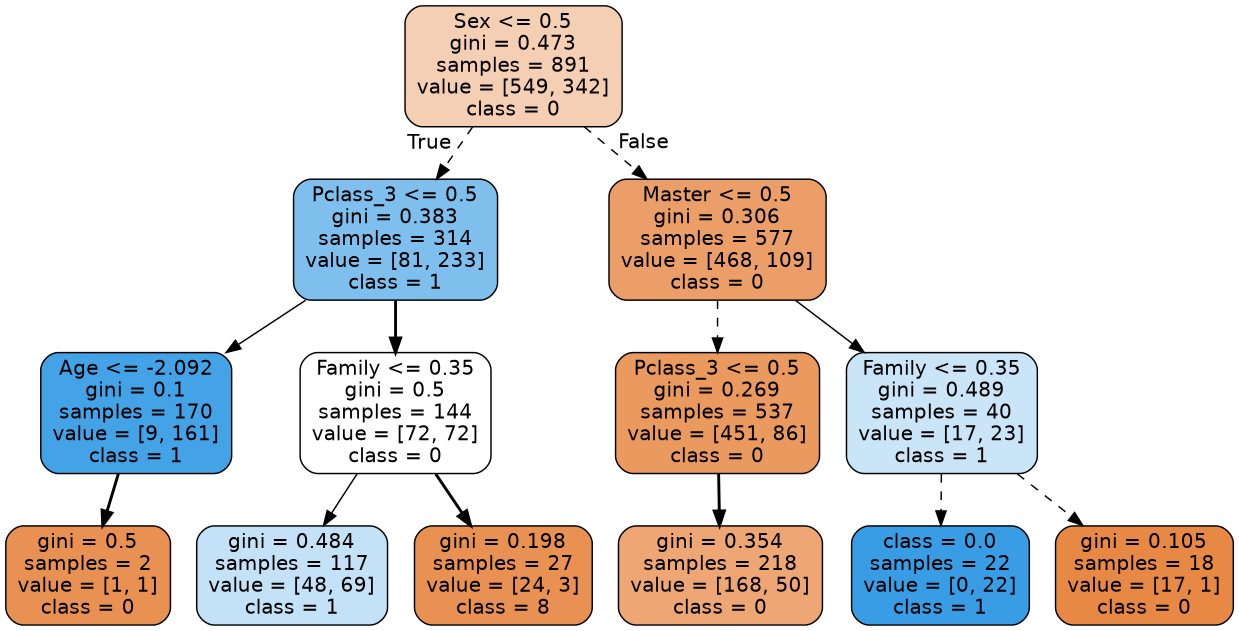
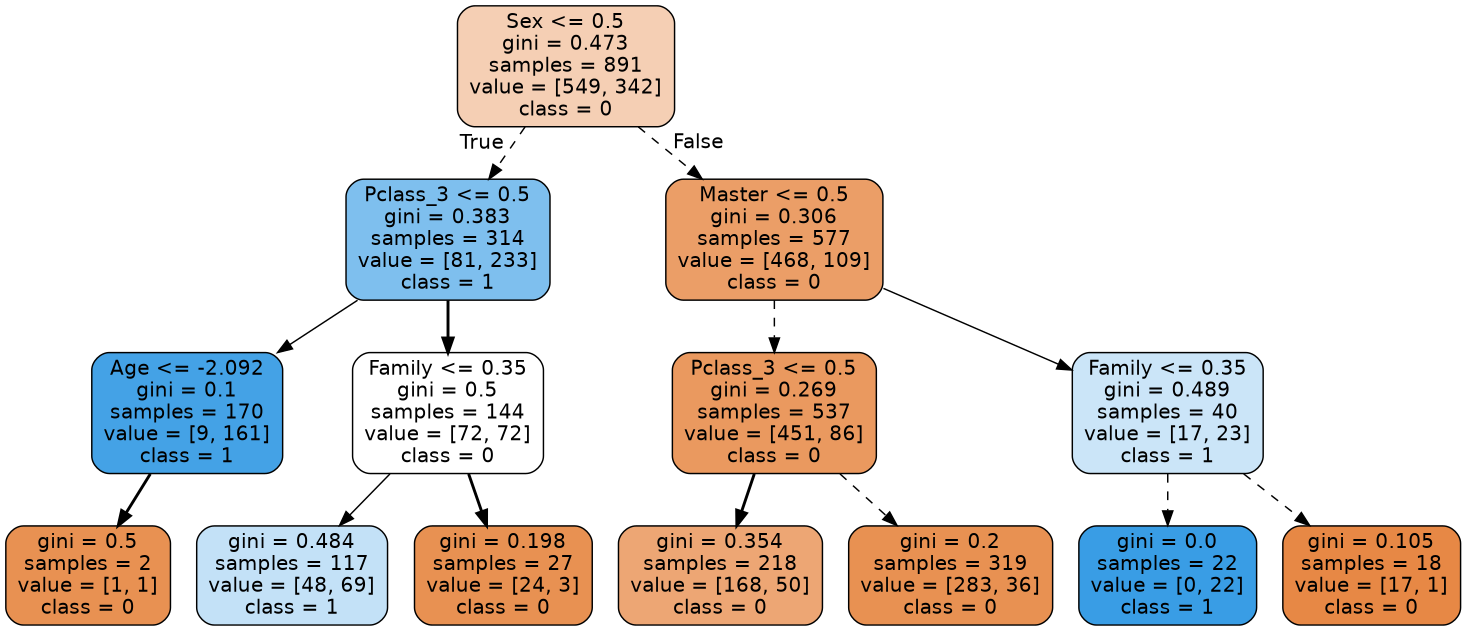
  digraph {
    node [color=black fillcolor="#e89152" fontname=helvetica shape=box style="filled, rounded"]
    edge [fontname=helvetica style=dashed]
    n1 [fillcolor="#f5cfb4" label="Sex <= 0.5\ngini = 0.473\nsamples = 891\nvalue = [549, 342]\nclass = 0"]
    n2 [fillcolor="#7ebfee" label="Pclass_3 <= 0.5\ngini = 0.383\nsamples = 314\nvalue = [81, 233]\nclass = 1"]
    n3 [fillcolor="#eb9e67" label="Master <= 0.5\ngini = 0.306\nsamples = 577\nvalue = [468, 109]\nclass = 0"]
    n4 [fillcolor="#44a2e6" label="Age <= -2.092\ngini = 0.1\nsamples = 170\nvalue = [9, 161]\nclass = 1"]
    n5 [fillcolor="#ffffff" label="Family <= 0.35\ngini = 0.5\nsamples = 144\nvalue = [72, 72]\nclass = 0"]
    n6 [fillcolor="#ea995f" label="Pclass_3 <= 0.5\ngini = 0.269\nsamples = 537\nvalue = [451, 86]\nclass = 0"]
    n7 [fillcolor="#cbe5f8" label="Family <= 0.35\ngini = 0.489\nsamples = 40\nvalue = [17, 23]\nclass = 1"]
    n8 [label="gini = 0.5\nsamples = 2\nvalue = [1, 1]\nclass = 0"]
    n9 [fillcolor="#c3e1f7" label="gini = 0.484\nsamples = 117\nvalue = [48, 69]\nclass = 1"]
-   n10 [label="gini = 0.198\nsamples = 27\nvalue = [24, 3]\nclass = 8"]
+   n10 [label="gini = 0.198\nsamples = 27\nvalue = [24, 3]\nclass = 0"]
    n11 [fillcolor="#eda674" label="gini = 0.354\nsamples = 218\nvalue = [168, 50]\nclass = 0"]
-   n13 [fillcolor="#399de5" label="class = 0.0\nsamples = 22\nvalue = [0, 22]\nclass = 1"]
+   n12 [label="gini = 0.2\nsamples = 319\nvalue = [283, 36]\nclass = 0"]
+   n13 [fillcolor="#399de5" label="gini = 0.0\nsamples = 22\nvalue = [0, 22]\nclass = 1"]
    n14 [fillcolor="#e78845" label="gini = 0.105\nsamples = 18\nvalue = [17, 1]\nclass = 0"]
    n1 -> n2 [headlabel=True labelangle=45 labeldistance=2.5]
    n1 -> n3 [headlabel=False labelangle=-45 labeldistance=2.5]
    n2 -> n4 [style=solid]
    n2 -> n5 [style=bold]
    n3 -> n6
    n3 -> n7 [style=solid]
    n4 -> n8 [style=bold]
    n5 -> n9 [style=solid]
    n5 -> n10 [style=bold]
    n6 -> n11 [style=bold]
+   n6 -> n12
    n7 -> n13
    n7 -> n14
  }
